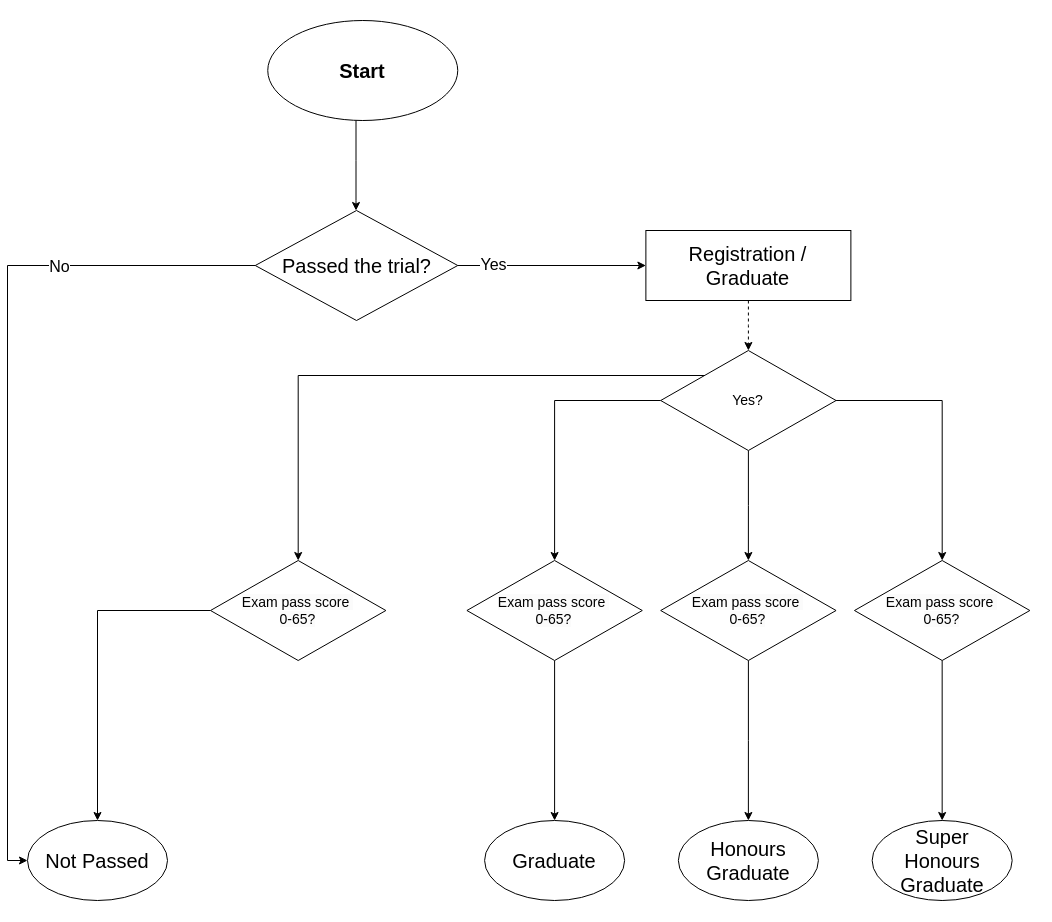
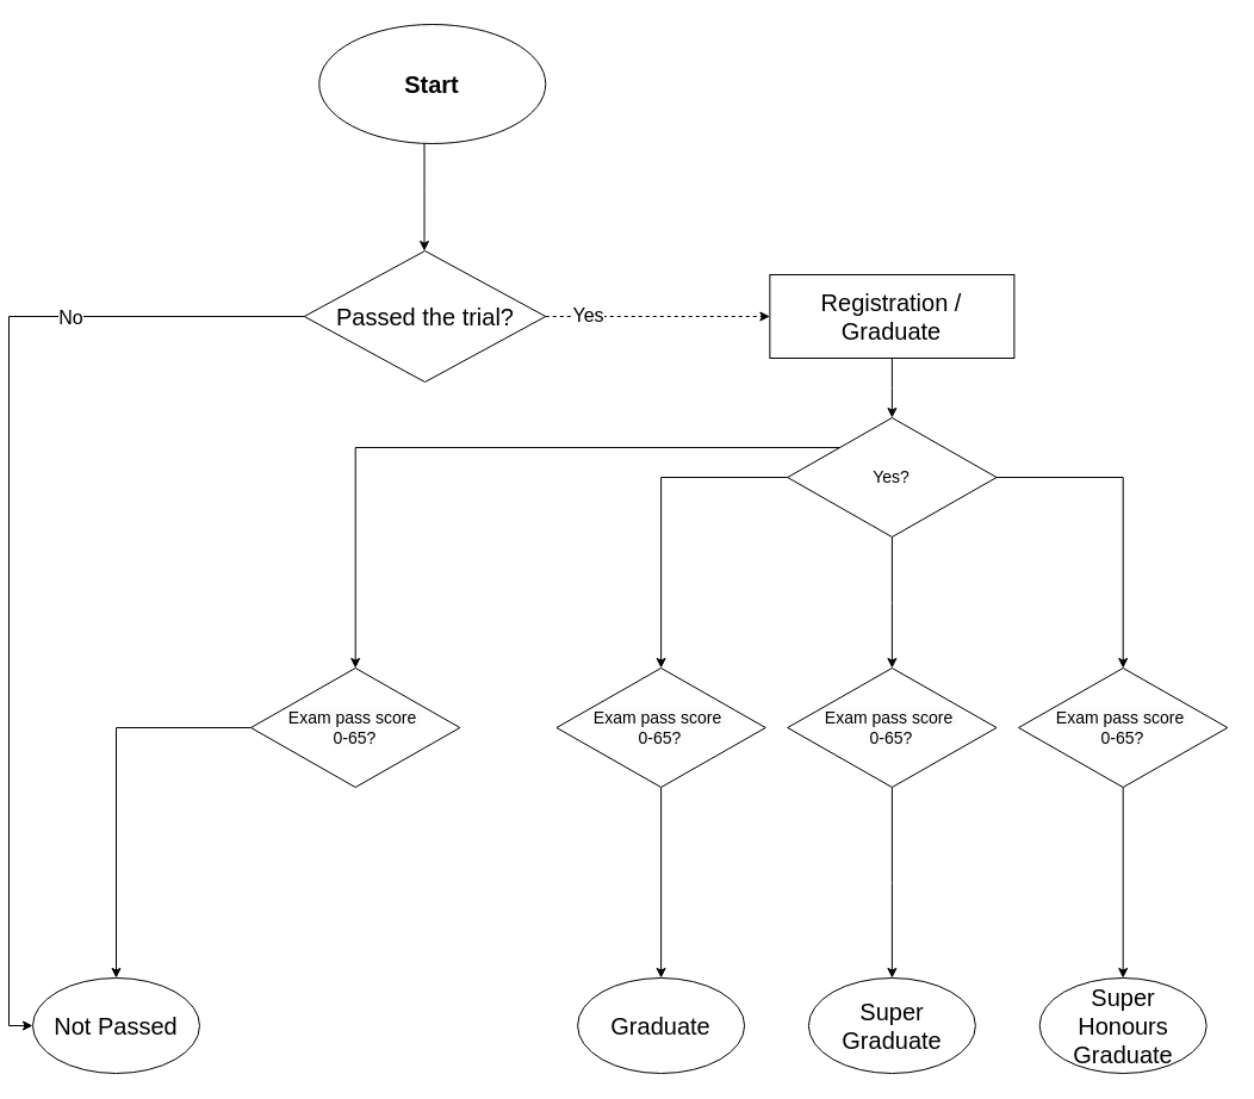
  <mxCell id="0" />
  <mxCell id="1" parent="0" />
  <mxCell id="2" value="&lt;b&gt;&lt;font style=&quot;font-size: 20px;&quot;&gt;Start&lt;/font&gt;&lt;/b&gt;" style="ellipse;whiteSpace=wrap;html=1;" vertex="1" parent="1"><mxGeometry x="260.25" y="20" width="190" height="100" as="geometry" /></mxCell>
  <mxCell id="3" style="edgeStyle=orthogonalEdgeStyle;rounded=0;orthogonalLoop=1;jettySize=auto;html=1;fontSize=16;entryX=0;entryY=0.5;entryDx=0;entryDy=0;" edge="1" parent="1" source="7" target="14"><mxGeometry relative="1" as="geometry"><mxPoint x="-7" y="570" as="targetPoint" /></mxGeometry></mxCell>
  <mxCell id="4" value="No" style="edgeLabel;html=1;align=center;verticalAlign=middle;resizable=0;points=[];fontSize=16;" vertex="1" connectable="0" parent="3"><mxGeometry x="-0.546" relative="1" as="geometry"><mxPoint as="offset" /></mxGeometry></mxCell>
- <mxCell id="5" style="edgeStyle=orthogonalEdgeStyle;rounded=0;orthogonalLoop=1;jettySize=auto;html=1;fontSize=16;" edge="1" parent="1" source="7" target="10"><mxGeometry relative="1" as="geometry" /></mxCell>
+ <mxCell id="5" style="edgeStyle=orthogonalEdgeStyle;rounded=0;orthogonalLoop=1;jettySize=auto;html=1;fontSize=16;dashed=1;" edge="1" parent="1" source="7" target="10"><mxGeometry relative="1" as="geometry" /></mxCell>
  <mxCell id="6" value="Yes" style="edgeLabel;html=1;align=center;verticalAlign=middle;resizable=0;points=[];fontSize=16;" vertex="1" connectable="0" parent="5"><mxGeometry x="-0.625" y="2" relative="1" as="geometry"><mxPoint as="offset" /></mxGeometry></mxCell>
  <mxCell id="7" value="Passed the trial?" style="rhombus;whiteSpace=wrap;html=1;fontSize=20;" vertex="1" parent="1"><mxGeometry x="247.75" y="210" width="202.5" height="110" as="geometry" /></mxCell>
  <mxCell id="8" value="" style="endArrow=classic;html=1;rounded=0;fontSize=20;" edge="1" parent="1"><mxGeometry width="50" height="50" relative="1" as="geometry"><mxPoint x="348.5" y="120" as="sourcePoint" /><mxPoint x="348.5" y="210" as="targetPoint" /><Array as="points"><mxPoint x="348.5" y="160" /><mxPoint x="348.5" y="200" /></Array></mxGeometry></mxCell>
- <mxCell id="9" value="" style="edgeStyle=orthogonalEdgeStyle;rounded=0;orthogonalLoop=1;jettySize=auto;html=1;fontSize=14;dashed=1;" edge="1" parent="1" source="10" target="19"><mxGeometry relative="1" as="geometry" /></mxCell>
+ <mxCell id="9" value="" style="edgeStyle=orthogonalEdgeStyle;rounded=0;orthogonalLoop=1;jettySize=auto;html=1;fontSize=14;" edge="1" parent="1" source="10" target="19"><mxGeometry relative="1" as="geometry" /></mxCell>
  <mxCell id="10" value="Registration / Graduate" style="rounded=0;whiteSpace=wrap;html=1;fontSize=20;" vertex="1" parent="1"><mxGeometry x="638.38" y="230" width="205" height="70" as="geometry" /></mxCell>
  <mxCell id="11" value="" style="edgeStyle=orthogonalEdgeStyle;rounded=0;orthogonalLoop=1;jettySize=auto;html=1;fontSize=16;" edge="1" parent="1" source="12" target="14"><mxGeometry relative="1" as="geometry" /></mxCell>
  <mxCell id="12" value="&lt;font style=&quot;font-size: 14px;&quot;&gt;&lt;font style=&quot;font-size: 14px;&quot;&gt;&lt;span style=&quot;color: rgb(0, 0, 0); font-family: Helvetica; font-style: normal; font-variant-ligatures: normal; font-variant-caps: normal; font-weight: 400; letter-spacing: normal; orphans: 2; text-align: center; text-indent: 0px; text-transform: none; widows: 2; word-spacing: 0px; -webkit-text-stroke-width: 0px; background-color: rgb(251, 251, 251); text-decoration-thickness: initial; text-decoration-style: initial; text-decoration-color: initial; float: none; font-size: 14px; display: inline !important;&quot;&gt;Exam pass score&amp;nbsp;&lt;/span&gt;&lt;br style=&quot;border-color: var(--border-color); color: rgb(0, 0, 0); font-family: Helvetica; font-style: normal; font-variant-ligatures: normal; font-variant-caps: normal; font-weight: 400; letter-spacing: normal; orphans: 2; text-align: center; text-indent: 0px; text-transform: none; widows: 2; word-spacing: 0px; -webkit-text-stroke-width: 0px; background-color: rgb(251, 251, 251); text-decoration-thickness: initial; text-decoration-style: initial; text-decoration-color: initial; font-size: 14px;&quot;&gt;&lt;/font&gt;&lt;span style=&quot;border-color: var(--border-color); color: rgb(0, 0, 0); font-family: Helvetica; font-style: normal; font-variant-ligatures: normal; font-variant-caps: normal; font-weight: 400; letter-spacing: normal; orphans: 2; text-align: center; text-indent: 0px; text-transform: none; widows: 2; word-spacing: 0px; -webkit-text-stroke-width: 0px; background-color: rgb(251, 251, 251); text-decoration-thickness: initial; text-decoration-style: initial; text-decoration-color: initial; font-size: 14px;&quot; id=&quot;docs-internal-guid-3f02edb8-7fff-4cf2-08fd-5bbc67ae20e0&quot;&gt;&lt;span style=&quot;border-color: var(--border-color); font-family: Nunito, sans-serif; background-color: transparent; font-variant-numeric: normal; font-variant-east-asian: normal; vertical-align: baseline; font-size: 14px;&quot;&gt;0-65?&lt;/span&gt;&lt;/span&gt;&lt;/font&gt;" style="rhombus;whiteSpace=wrap;html=1;fontSize=14;" vertex="1" parent="1"><mxGeometry x="203" y="560" width="175.38" height="100" as="geometry" /></mxCell>
  <mxCell id="13" style="edgeStyle=orthogonalEdgeStyle;rounded=0;orthogonalLoop=1;jettySize=auto;html=1;exitX=0.5;exitY=1;exitDx=0;exitDy=0;fontSize=20;" edge="1" parent="1"><mxGeometry relative="1" as="geometry"><mxPoint x="1011.97" y="733" as="sourcePoint" /><mxPoint x="1011.97" y="733" as="targetPoint" /></mxGeometry></mxCell>
  <mxCell id="14" value="Not Passed" style="ellipse;whiteSpace=wrap;html=1;fontSize=20;" vertex="1" parent="1"><mxGeometry x="20" y="820" width="140" height="80" as="geometry" /></mxCell>
  <mxCell id="15" style="edgeStyle=orthogonalEdgeStyle;rounded=0;orthogonalLoop=1;jettySize=auto;html=1;fontSize=14;" edge="1" parent="1" source="19" target="24"><mxGeometry relative="1" as="geometry" /></mxCell>
  <mxCell id="16" style="edgeStyle=orthogonalEdgeStyle;rounded=0;orthogonalLoop=1;jettySize=auto;html=1;entryX=0.5;entryY=0;entryDx=0;entryDy=0;fontSize=14;" edge="1" parent="1" source="19" target="26"><mxGeometry relative="1" as="geometry" /></mxCell>
  <mxCell id="17" style="edgeStyle=orthogonalEdgeStyle;rounded=0;orthogonalLoop=1;jettySize=auto;html=1;fontSize=14;" edge="1" parent="1" source="19" target="28"><mxGeometry relative="1" as="geometry" /></mxCell>
  <mxCell id="18" style="edgeStyle=orthogonalEdgeStyle;rounded=0;orthogonalLoop=1;jettySize=auto;html=1;exitX=0;exitY=0;exitDx=0;exitDy=0;entryX=0.5;entryY=0;entryDx=0;entryDy=0;fontSize=14;" edge="1" parent="1" source="19" target="12"><mxGeometry relative="1" as="geometry" /></mxCell>
  <mxCell id="19" value="Yes?" style="rhombus;whiteSpace=wrap;html=1;fontSize=14;" vertex="1" parent="1"><mxGeometry x="653.19" y="350" width="175.38" height="100" as="geometry" /></mxCell>
  <mxCell id="20" value="Super&lt;br&gt;Honours Graduate" style="ellipse;whiteSpace=wrap;html=1;fontSize=20;" vertex="1" parent="1"><mxGeometry x="864.66" y="820" width="140" height="80" as="geometry" /></mxCell>
- <mxCell id="21" value="Honours Graduate" style="ellipse;whiteSpace=wrap;html=1;fontSize=20;" vertex="1" parent="1"><mxGeometry x="670.88" y="820" width="140" height="80" as="geometry" /></mxCell>
+ <mxCell id="21" value="Super Graduate" style="ellipse;whiteSpace=wrap;html=1;fontSize=20;" vertex="1" parent="1"><mxGeometry x="670.88" y="820" width="140" height="80" as="geometry" /></mxCell>
  <mxCell id="22" value="Graduate" style="ellipse;whiteSpace=wrap;html=1;fontSize=20;" vertex="1" parent="1"><mxGeometry x="477.1" y="820" width="140" height="80" as="geometry" /></mxCell>
  <mxCell id="23" style="edgeStyle=orthogonalEdgeStyle;rounded=0;orthogonalLoop=1;jettySize=auto;html=1;fontSize=14;" edge="1" parent="1" source="24" target="22"><mxGeometry relative="1" as="geometry" /></mxCell>
  <mxCell id="24" value="&lt;font style=&quot;font-size: 14px;&quot;&gt;&lt;font style=&quot;font-size: 14px;&quot;&gt;&lt;span style=&quot;color: rgb(0, 0, 0); font-family: Helvetica; font-style: normal; font-variant-ligatures: normal; font-variant-caps: normal; font-weight: 400; letter-spacing: normal; orphans: 2; text-align: center; text-indent: 0px; text-transform: none; widows: 2; word-spacing: 0px; -webkit-text-stroke-width: 0px; background-color: rgb(251, 251, 251); text-decoration-thickness: initial; text-decoration-style: initial; text-decoration-color: initial; float: none; font-size: 14px; display: inline !important;&quot;&gt;Exam pass score&amp;nbsp;&lt;/span&gt;&lt;br style=&quot;border-color: var(--border-color); color: rgb(0, 0, 0); font-family: Helvetica; font-style: normal; font-variant-ligatures: normal; font-variant-caps: normal; font-weight: 400; letter-spacing: normal; orphans: 2; text-align: center; text-indent: 0px; text-transform: none; widows: 2; word-spacing: 0px; -webkit-text-stroke-width: 0px; background-color: rgb(251, 251, 251); text-decoration-thickness: initial; text-decoration-style: initial; text-decoration-color: initial; font-size: 14px;&quot;&gt;&lt;/font&gt;&lt;span style=&quot;border-color: var(--border-color); color: rgb(0, 0, 0); font-family: Helvetica; font-style: normal; font-variant-ligatures: normal; font-variant-caps: normal; font-weight: 400; letter-spacing: normal; orphans: 2; text-align: center; text-indent: 0px; text-transform: none; widows: 2; word-spacing: 0px; -webkit-text-stroke-width: 0px; background-color: rgb(251, 251, 251); text-decoration-thickness: initial; text-decoration-style: initial; text-decoration-color: initial; font-size: 14px;&quot; id=&quot;docs-internal-guid-3f02edb8-7fff-4cf2-08fd-5bbc67ae20e0&quot;&gt;&lt;span style=&quot;border-color: var(--border-color); font-family: Nunito, sans-serif; background-color: transparent; font-variant-numeric: normal; font-variant-east-asian: normal; vertical-align: baseline; font-size: 14px;&quot;&gt;0-65?&lt;/span&gt;&lt;/span&gt;&lt;/font&gt;" style="rhombus;whiteSpace=wrap;html=1;fontSize=14;" vertex="1" parent="1"><mxGeometry x="459.41" y="560" width="175.38" height="100" as="geometry" /></mxCell>
  <mxCell id="25" style="edgeStyle=orthogonalEdgeStyle;rounded=0;orthogonalLoop=1;jettySize=auto;html=1;entryX=0.5;entryY=0;entryDx=0;entryDy=0;fontSize=14;" edge="1" parent="1" source="26" target="21"><mxGeometry relative="1" as="geometry" /></mxCell>
  <mxCell id="26" value="&lt;font style=&quot;font-size: 14px;&quot;&gt;&lt;font style=&quot;font-size: 14px;&quot;&gt;&lt;span style=&quot;color: rgb(0, 0, 0); font-family: Helvetica; font-style: normal; font-variant-ligatures: normal; font-variant-caps: normal; font-weight: 400; letter-spacing: normal; orphans: 2; text-align: center; text-indent: 0px; text-transform: none; widows: 2; word-spacing: 0px; -webkit-text-stroke-width: 0px; background-color: rgb(251, 251, 251); text-decoration-thickness: initial; text-decoration-style: initial; text-decoration-color: initial; float: none; font-size: 14px; display: inline !important;&quot;&gt;Exam pass score&amp;nbsp;&lt;/span&gt;&lt;br style=&quot;border-color: var(--border-color); color: rgb(0, 0, 0); font-family: Helvetica; font-style: normal; font-variant-ligatures: normal; font-variant-caps: normal; font-weight: 400; letter-spacing: normal; orphans: 2; text-align: center; text-indent: 0px; text-transform: none; widows: 2; word-spacing: 0px; -webkit-text-stroke-width: 0px; background-color: rgb(251, 251, 251); text-decoration-thickness: initial; text-decoration-style: initial; text-decoration-color: initial; font-size: 14px;&quot;&gt;&lt;/font&gt;&lt;span style=&quot;border-color: var(--border-color); color: rgb(0, 0, 0); font-family: Helvetica; font-style: normal; font-variant-ligatures: normal; font-variant-caps: normal; font-weight: 400; letter-spacing: normal; orphans: 2; text-align: center; text-indent: 0px; text-transform: none; widows: 2; word-spacing: 0px; -webkit-text-stroke-width: 0px; background-color: rgb(251, 251, 251); text-decoration-thickness: initial; text-decoration-style: initial; text-decoration-color: initial; font-size: 14px;&quot; id=&quot;docs-internal-guid-3f02edb8-7fff-4cf2-08fd-5bbc67ae20e0&quot;&gt;&lt;span style=&quot;border-color: var(--border-color); font-family: Nunito, sans-serif; background-color: transparent; font-variant-numeric: normal; font-variant-east-asian: normal; vertical-align: baseline; font-size: 14px;&quot;&gt;0-65?&lt;/span&gt;&lt;/span&gt;&lt;/font&gt;" style="rhombus;whiteSpace=wrap;html=1;fontSize=14;" vertex="1" parent="1"><mxGeometry x="653.19" y="560" width="175.38" height="100" as="geometry" /></mxCell>
  <mxCell id="27" style="edgeStyle=orthogonalEdgeStyle;rounded=0;orthogonalLoop=1;jettySize=auto;html=1;fontSize=14;" edge="1" parent="1" source="28" target="20"><mxGeometry relative="1" as="geometry" /></mxCell>
  <mxCell id="28" value="&lt;font style=&quot;font-size: 14px;&quot;&gt;&lt;font style=&quot;font-size: 14px;&quot;&gt;&lt;span style=&quot;color: rgb(0, 0, 0); font-family: Helvetica; font-style: normal; font-variant-ligatures: normal; font-variant-caps: normal; font-weight: 400; letter-spacing: normal; orphans: 2; text-align: center; text-indent: 0px; text-transform: none; widows: 2; word-spacing: 0px; -webkit-text-stroke-width: 0px; background-color: rgb(251, 251, 251); text-decoration-thickness: initial; text-decoration-style: initial; text-decoration-color: initial; float: none; font-size: 14px; display: inline !important;&quot;&gt;Exam pass score&amp;nbsp;&lt;/span&gt;&lt;br style=&quot;border-color: var(--border-color); color: rgb(0, 0, 0); font-family: Helvetica; font-style: normal; font-variant-ligatures: normal; font-variant-caps: normal; font-weight: 400; letter-spacing: normal; orphans: 2; text-align: center; text-indent: 0px; text-transform: none; widows: 2; word-spacing: 0px; -webkit-text-stroke-width: 0px; background-color: rgb(251, 251, 251); text-decoration-thickness: initial; text-decoration-style: initial; text-decoration-color: initial; font-size: 14px;&quot;&gt;&lt;/font&gt;&lt;span style=&quot;border-color: var(--border-color); color: rgb(0, 0, 0); font-family: Helvetica; font-style: normal; font-variant-ligatures: normal; font-variant-caps: normal; font-weight: 400; letter-spacing: normal; orphans: 2; text-align: center; text-indent: 0px; text-transform: none; widows: 2; word-spacing: 0px; -webkit-text-stroke-width: 0px; background-color: rgb(251, 251, 251); text-decoration-thickness: initial; text-decoration-style: initial; text-decoration-color: initial; font-size: 14px;&quot; id=&quot;docs-internal-guid-3f02edb8-7fff-4cf2-08fd-5bbc67ae20e0&quot;&gt;&lt;span style=&quot;border-color: var(--border-color); font-family: Nunito, sans-serif; background-color: transparent; font-variant-numeric: normal; font-variant-east-asian: normal; vertical-align: baseline; font-size: 14px;&quot;&gt;0-65?&lt;/span&gt;&lt;/span&gt;&lt;/font&gt;" style="rhombus;whiteSpace=wrap;html=1;fontSize=14;" vertex="1" parent="1"><mxGeometry x="846.97" y="560" width="175.38" height="100" as="geometry" /></mxCell>
